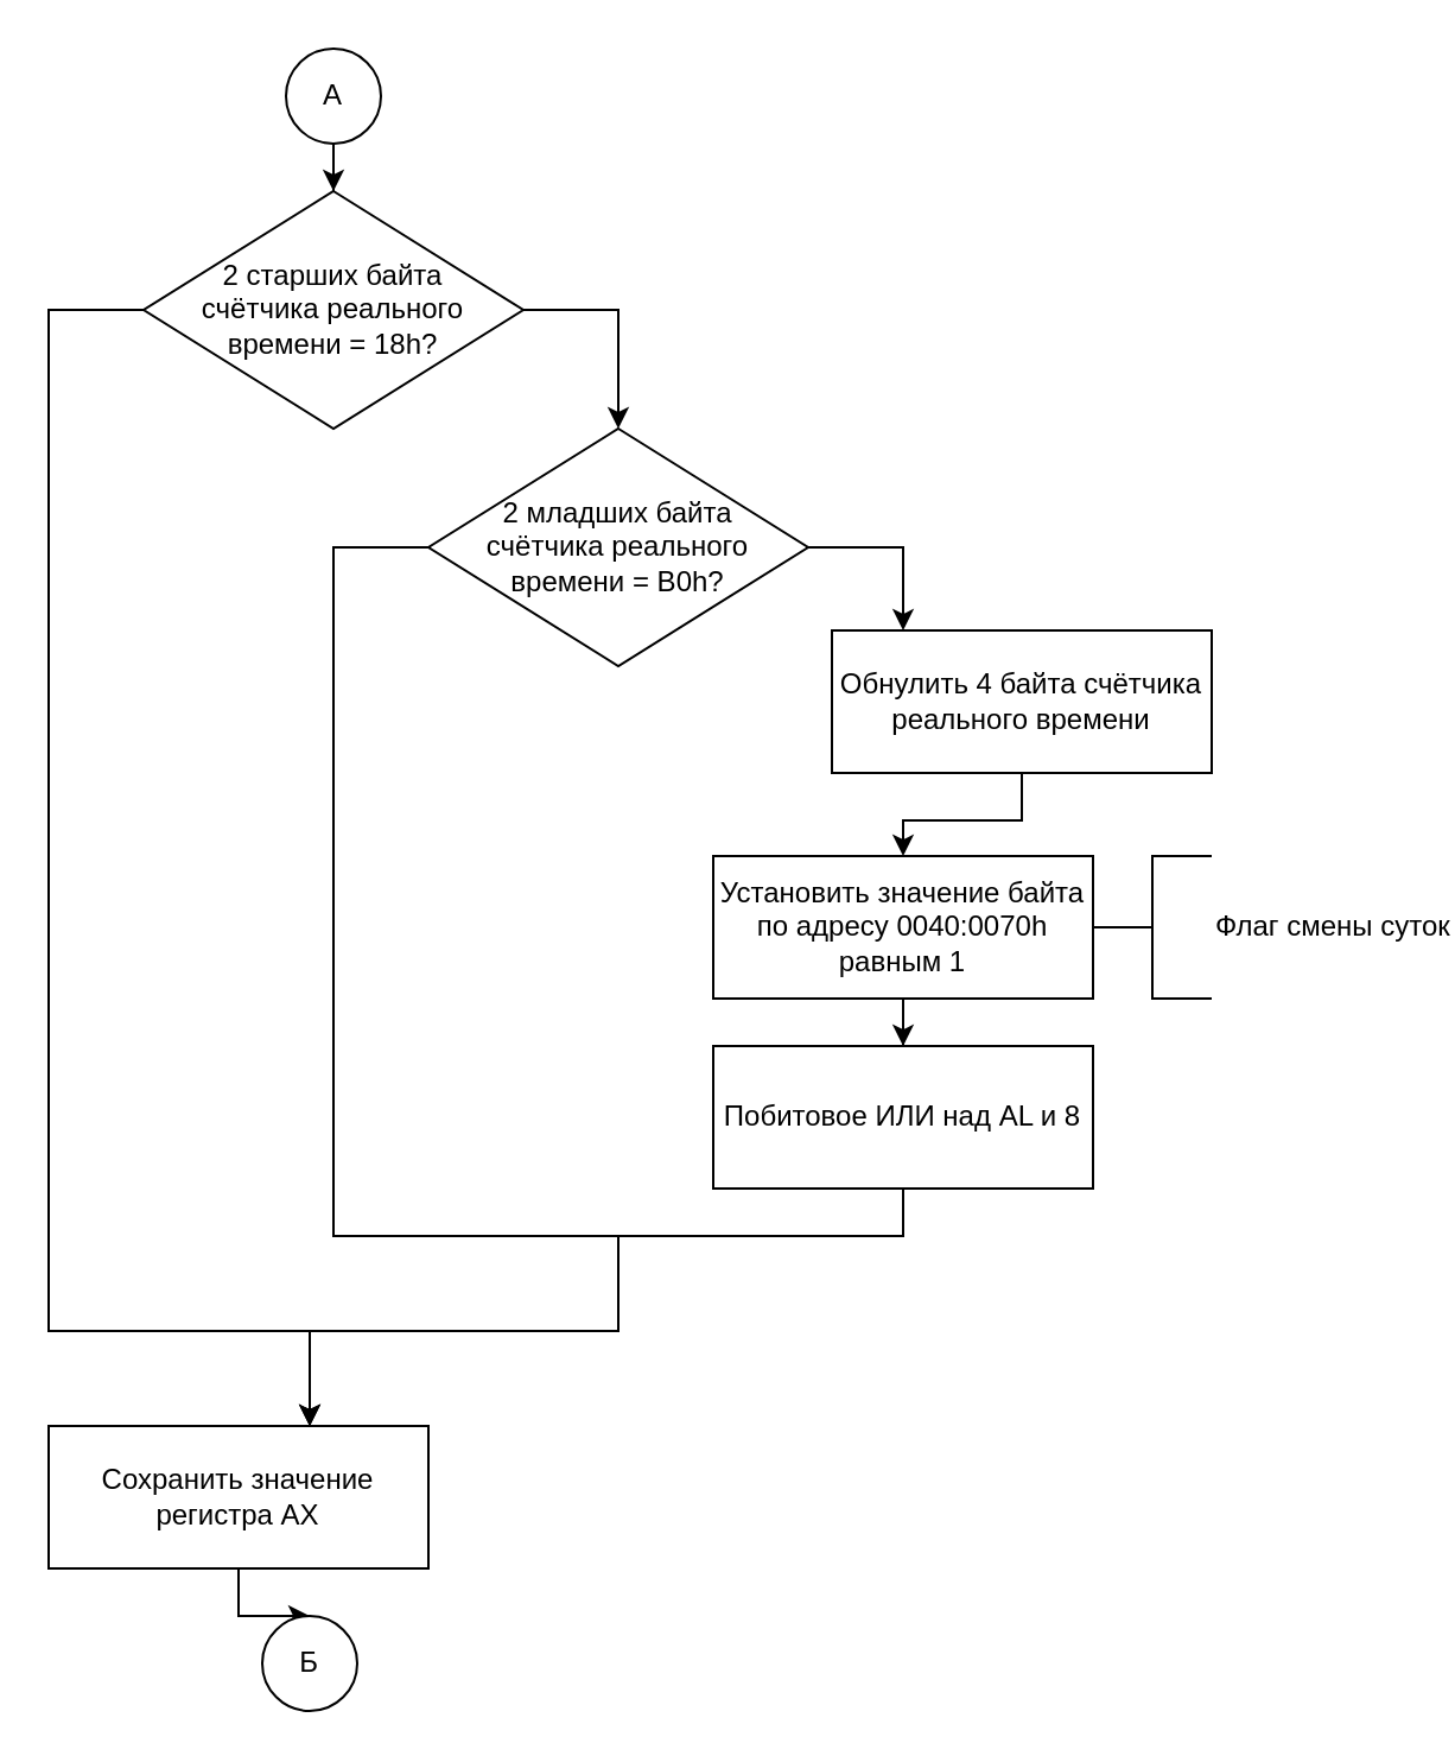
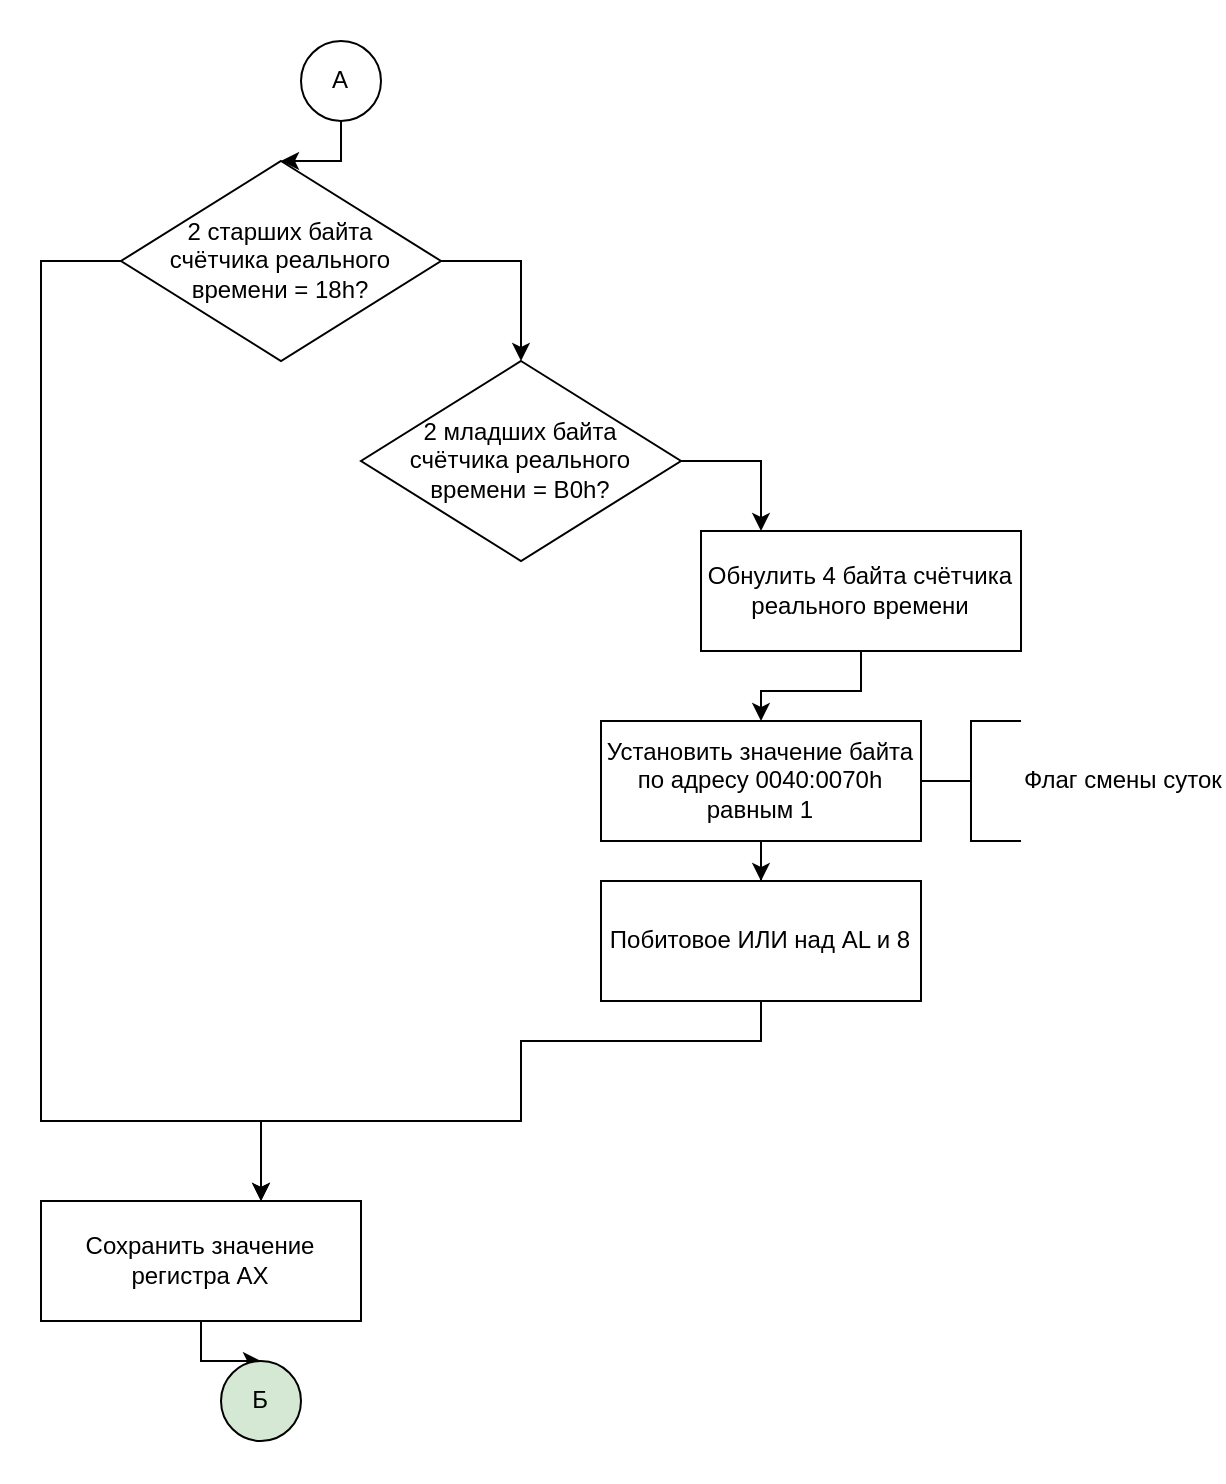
  <mxCell id="0" />
  <mxCell id="1" parent="0" />
  <mxCell id="2" style="edgeStyle=orthogonalEdgeStyle;rounded=0;orthogonalLoop=1;jettySize=auto;html=1;" parent="1" source="4" target="7" edge="1"><mxGeometry relative="1" as="geometry"><Array as="points"><mxPoint x="260" y="130" /></Array></mxGeometry></mxCell>
  <mxCell id="3" style="edgeStyle=orthogonalEdgeStyle;rounded=0;orthogonalLoop=1;jettySize=auto;html=1;" parent="1" source="4" target="18" edge="1"><mxGeometry relative="1" as="geometry"><Array as="points"><mxPoint x="20" y="130" /><mxPoint x="20" y="560" /><mxPoint x="130" y="560" /></Array></mxGeometry></mxCell>
  <mxCell id="4" value="2 старших байта &lt;br&gt;счётчика реального времени = 18h?" style="strokeWidth=1;html=1;shape=mxgraph.flowchart.decision;whiteSpace=wrap;" parent="1" vertex="1"><mxGeometry x="60" y="80" width="160" height="100" as="geometry" /></mxCell>
  <mxCell id="5" style="edgeStyle=orthogonalEdgeStyle;rounded=0;orthogonalLoop=1;jettySize=auto;html=1;" parent="1" source="7" target="9" edge="1"><mxGeometry relative="1" as="geometry"><Array as="points"><mxPoint x="380" y="230" /></Array></mxGeometry></mxCell>
- <mxCell id="6" style="edgeStyle=orthogonalEdgeStyle;rounded=0;orthogonalLoop=1;jettySize=auto;html=1;" parent="1" source="7" target="18" edge="1"><mxGeometry relative="1" as="geometry"><Array as="points"><mxPoint x="140" y="230" /><mxPoint x="140" y="520" /><mxPoint x="260" y="520" /><mxPoint x="260" y="560" /><mxPoint x="130" y="560" /></Array></mxGeometry></mxCell>
  <mxCell id="7" value="2 младших байта &lt;br&gt;счётчика реального времени = B0h?" style="strokeWidth=1;html=1;shape=mxgraph.flowchart.decision;whiteSpace=wrap;" parent="1" vertex="1"><mxGeometry x="180" y="180" width="160" height="100" as="geometry" /></mxCell>
  <mxCell id="8" style="edgeStyle=orthogonalEdgeStyle;rounded=0;orthogonalLoop=1;jettySize=auto;html=1;" parent="1" source="9" target="13" edge="1"><mxGeometry relative="1" as="geometry" /></mxCell>
  <mxCell id="9" value="Обнулить 4 байта счётчика реального времени" style="rounded=0;whiteSpace=wrap;html=1;" parent="1" vertex="1"><mxGeometry x="350" y="265" width="160" height="60" as="geometry" /></mxCell>
  <mxCell id="10" style="edgeStyle=orthogonalEdgeStyle;rounded=0;orthogonalLoop=1;jettySize=auto;html=1;" parent="1" source="11" target="4" edge="1"><mxGeometry relative="1" as="geometry" /></mxCell>
- <mxCell id="11" value="А" style="ellipse;whiteSpace=wrap;html=1;aspect=fixed;strokeWidth=1;" parent="1" vertex="1"><mxGeometry x="120" y="20" width="40" height="40" as="geometry" /></mxCell>
+ <mxCell id="11" value="А" style="ellipse;whiteSpace=wrap;html=1;aspect=fixed;strokeWidth=1;" parent="1" vertex="1"><mxGeometry x="150" y="20" width="40" height="40" as="geometry" /></mxCell>
  <mxCell id="12" style="edgeStyle=orthogonalEdgeStyle;rounded=0;orthogonalLoop=1;jettySize=auto;html=1;" parent="1" source="13" target="16" edge="1"><mxGeometry relative="1" as="geometry" /></mxCell>
  <mxCell id="13" value="Установить значение байта по адресу 0040:0070h равным 1" style="rounded=0;whiteSpace=wrap;html=1;" parent="1" vertex="1"><mxGeometry x="300" y="360" width="160" height="60" as="geometry" /></mxCell>
  <mxCell id="14" value="&lt;span style=&quot;text-align: center;&quot;&gt;Флаг смены суток&lt;/span&gt;" style="strokeWidth=1;html=1;shape=mxgraph.flowchart.annotation_2;align=left;labelPosition=right;pointerEvents=1;" parent="1" vertex="1"><mxGeometry x="460" y="360" width="50" height="60" as="geometry" /></mxCell>
  <mxCell id="15" style="edgeStyle=orthogonalEdgeStyle;rounded=0;orthogonalLoop=1;jettySize=auto;html=1;" parent="1" source="16" target="18" edge="1"><mxGeometry relative="1" as="geometry"><Array as="points"><mxPoint x="380" y="520" /><mxPoint x="260" y="520" /><mxPoint x="260" y="560" /><mxPoint x="130" y="560" /></Array></mxGeometry></mxCell>
  <mxCell id="16" value="Побитовое ИЛИ над AL и 8" style="rounded=0;whiteSpace=wrap;html=1;" parent="1" vertex="1"><mxGeometry x="300" y="440" width="160" height="60" as="geometry" /></mxCell>
  <mxCell id="17" style="edgeStyle=orthogonalEdgeStyle;rounded=0;orthogonalLoop=1;jettySize=auto;html=1;" parent="1" source="18" target="19" edge="1"><mxGeometry relative="1" as="geometry" /></mxCell>
  <mxCell id="18" value="Сохранить значение регистра AX" style="rounded=0;whiteSpace=wrap;html=1;" parent="1" vertex="1"><mxGeometry x="20" y="600" width="160" height="60" as="geometry" /></mxCell>
- <mxCell id="19" value="Б" style="ellipse;whiteSpace=wrap;html=1;aspect=fixed;strokeWidth=1;" parent="1" vertex="1"><mxGeometry x="110" y="680" width="40" height="40" as="geometry" /></mxCell>
+ <mxCell id="19" value="Б" style="ellipse;whiteSpace=wrap;html=1;aspect=fixed;strokeWidth=1;fillColor=#d5e8d4;" parent="1" vertex="1"><mxGeometry x="110" y="680" width="40" height="40" as="geometry" /></mxCell>
